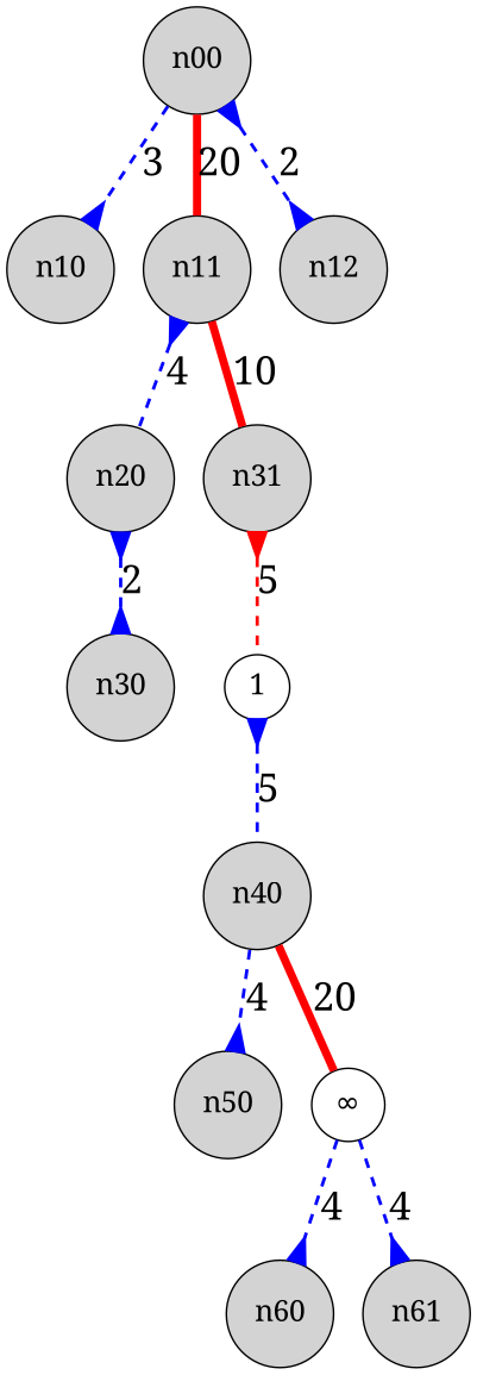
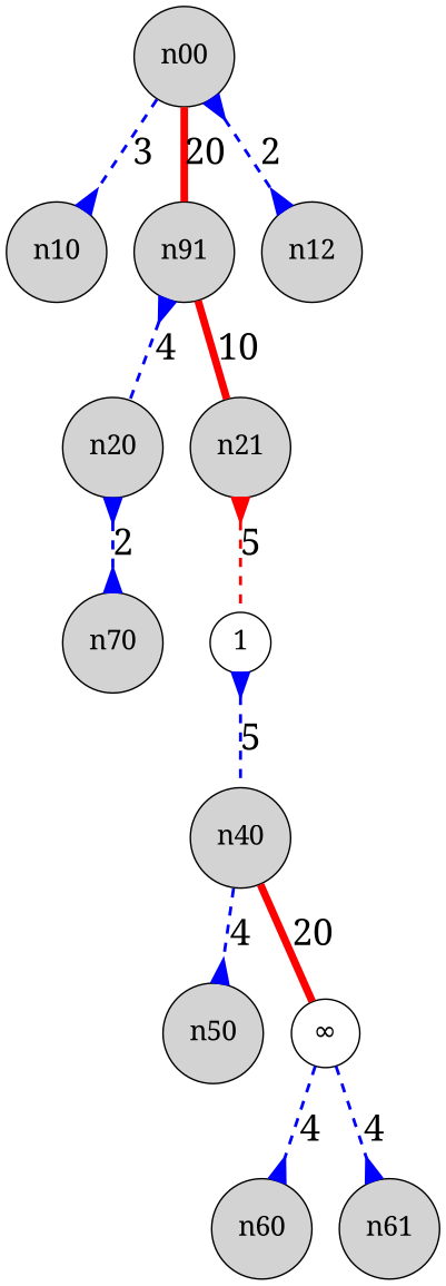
  digraph {
    fontname="Noto Serif"
    node [fontname="Noto Serif" fontsize=18 shape=circle style=filled]
    edge [arrowhead=inv arrowsize=1.5 arrowtail=none color=blue dir=both fontname="Noto Serif" fontsize=24 penwidth=2 style=dashed]
    n00
    n10
-   n11
+   n11 [label=n91]
    n12
    n20
-   n21 [label=n31]
-   n30
+   n21
+   n30 [label=n70]
    n31 [label=1 style=solid]
    n40
    n50
    n52 [label="&infin;" style=solid]
    n60
    n61
    n00 -> n10 [label=3]
    n00 -> n11 [arrowhead=none color=red label=20 penwidth=5 style=solid]
    n00 -> n12 [arrowtail=inv label=2]
    n11 -> n20 [arrowhead=none arrowtail=inv label=4]
    n11 -> n21 [arrowhead=none color=red label=10 penwidth=5 style=solid]
    n20 -> n30 [arrowtail=inv label=2]
    n21 -> n31 [arrowhead=none arrowtail=inv color=red label=5]
    n31 -> n40 [arrowhead=none arrowtail=inv label=5]
    n40 -> n50 [label=4]
    n40 -> n52 [arrowhead=none color=red label=20 penwidth=5 style=solid]
    n52 -> n60 [label=4]
    n52 -> n61 [label=4]
  }
